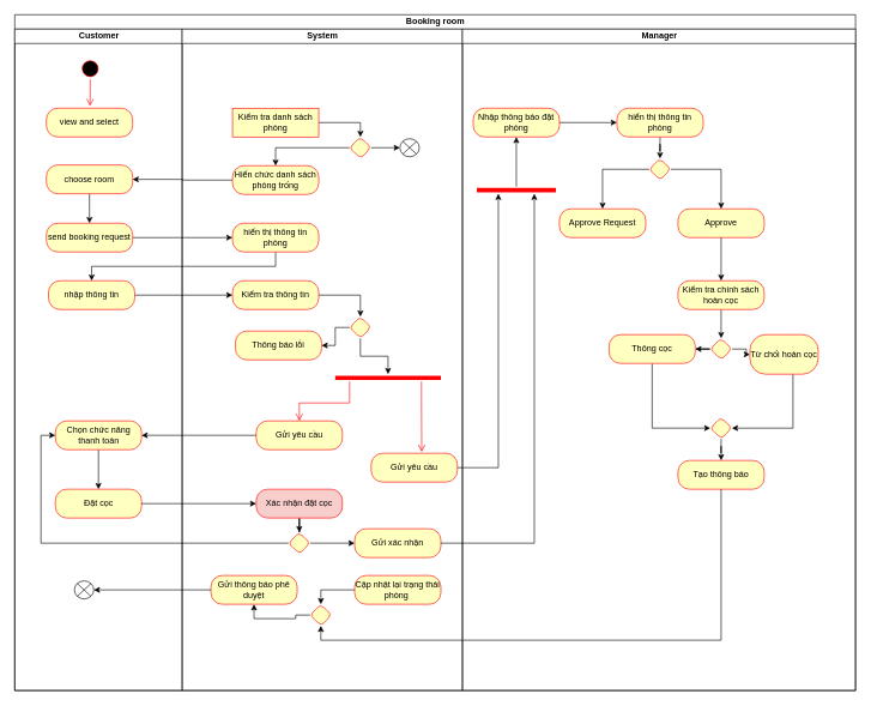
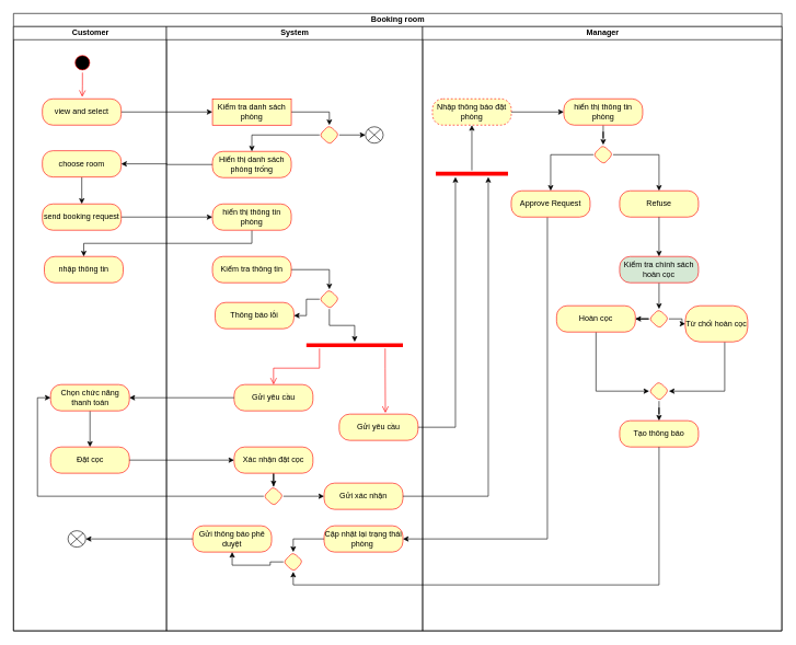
  <mxCell id="0" />
  <mxCell id="1" parent="0" />
  <mxCell id="2" value="Booking room" style="swimlane;childLayout=stackLayout;resizeParent=1;resizeParentMax=0;startSize=20;html=1;" parent="1" vertex="1"><mxGeometry x="20" width="1170.0" height="940" as="geometry" y="20" /></mxCell>
+ <mxCell id="3" style="edgeStyle=orthogonalEdgeStyle;rounded=0;orthogonalLoop=1;jettySize=auto;html=1;exitX=1;exitY=0.5;exitDx=0;exitDy=0;entryX=0;entryY=0.5;entryDx=0;entryDy=0;" parent="2" source="12" target="23" edge="1"><mxGeometry relative="1" as="geometry" /></mxCell>
  <mxCell id="4" style="edgeStyle=orthogonalEdgeStyle;rounded=0;orthogonalLoop=1;jettySize=auto;html=1;exitX=1;exitY=0.5;exitDx=0;exitDy=0;" parent="2" source="15" target="24" edge="1"><mxGeometry relative="1" as="geometry" /></mxCell>
  <mxCell id="5" style="edgeStyle=orthogonalEdgeStyle;rounded=0;orthogonalLoop=1;jettySize=auto;html=1;exitX=0.5;exitY=1;exitDx=0;exitDy=0;" parent="2" source="24" target="16" edge="1"><mxGeometry relative="1" as="geometry" /></mxCell>
  <mxCell id="6" style="edgeStyle=orthogonalEdgeStyle;rounded=0;orthogonalLoop=1;jettySize=auto;html=1;entryX=1;entryY=0.5;entryDx=0;entryDy=0;" edge="1" parent="2" source="25" target="14"><mxGeometry relative="1" as="geometry" /></mxCell>
- <mxCell id="7" style="edgeStyle=orthogonalEdgeStyle;rounded=0;orthogonalLoop=1;jettySize=auto;html=1;" edge="1" parent="2" source="16" target="31"><mxGeometry relative="1" as="geometry" /></mxCell>
  <mxCell id="8" value="" style="edgeStyle=orthogonalEdgeStyle;rounded=0;orthogonalLoop=1;jettySize=auto;html=1;" edge="1" parent="2" source="36" target="59"><mxGeometry relative="1" as="geometry"><mxPoint x="673.0" y="190" as="targetPoint" /><Array as="points"><mxPoint x="673" y="630" /></Array></mxGeometry></mxCell>
  <mxCell id="9" value="Customer" style="swimlane;startSize=20;html=1;" parent="2" vertex="1"><mxGeometry y="20" width="233.0" height="920" as="geometry" /></mxCell>
  <mxCell id="10" value="" style="ellipse;html=1;shape=startState;fillColor=#000000;strokeColor=#ff0000;" parent="9" vertex="1"><mxGeometry x="90.0" y="40" width="30" height="30" as="geometry" /></mxCell>
  <mxCell id="11" value="" style="edgeStyle=orthogonalEdgeStyle;html=1;verticalAlign=bottom;endArrow=open;endSize=8;strokeColor=#ff0000;rounded=0;entryX=0.506;entryY=-0.074;entryDx=0;entryDy=0;entryPerimeter=0;" parent="9" source="10" target="12" edge="1"><mxGeometry relative="1" as="geometry"><mxPoint x="105.0" y="100" as="targetPoint" /></mxGeometry></mxCell>
  <mxCell id="12" value="view and select" style="rounded=1;whiteSpace=wrap;html=1;arcSize=40;fontColor=#000000;fillColor=#ffffc0;strokeColor=#ff0000;" parent="9" vertex="1"><mxGeometry x="44.0" y="110" width="120" height="40" as="geometry" /></mxCell>
  <mxCell id="13" style="edgeStyle=orthogonalEdgeStyle;rounded=0;orthogonalLoop=1;jettySize=auto;html=1;entryX=0.5;entryY=0;entryDx=0;entryDy=0;" edge="1" parent="9" source="14" target="15"><mxGeometry relative="1" as="geometry" /></mxCell>
  <mxCell id="14" value="choose room" style="rounded=1;whiteSpace=wrap;html=1;arcSize=40;fontColor=#000000;fillColor=#ffffc0;strokeColor=#ff0000;" parent="9" vertex="1"><mxGeometry x="44.0" y="189" width="120" height="40" as="geometry" /></mxCell>
  <mxCell id="15" value="send booking request" style="rounded=1;whiteSpace=wrap;html=1;arcSize=40;fontColor=#000000;fillColor=#ffffc0;strokeColor=#ff0000;" parent="9" vertex="1"><mxGeometry x="44.0" y="270" width="120" height="40" as="geometry" /></mxCell>
  <mxCell id="16" value="nhập thông tin" style="rounded=1;whiteSpace=wrap;html=1;arcSize=40;fontColor=#000000;fillColor=#ffffc0;strokeColor=#ff0000;" parent="9" vertex="1"><mxGeometry x="47.0" y="350" width="120" height="40" as="geometry" /></mxCell>
  <mxCell id="17" value="" style="edgeStyle=orthogonalEdgeStyle;rounded=0;orthogonalLoop=1;jettySize=auto;html=1;" edge="1" parent="9" source="18" target="19"><mxGeometry relative="1" as="geometry" /></mxCell>
  <mxCell id="18" value="Chọn chức năng thanh toán" style="rounded=1;whiteSpace=wrap;html=1;arcSize=40;fontColor=#000000;fillColor=#ffffc0;strokeColor=#ff0000;" vertex="1" parent="9"><mxGeometry x="56.5" y="545" width="120" height="40" as="geometry" /></mxCell>
  <mxCell id="19" value="Đặt cọc" style="rounded=1;whiteSpace=wrap;html=1;arcSize=40;fontColor=#000000;fillColor=#ffffc0;strokeColor=#ff0000;" vertex="1" parent="9"><mxGeometry x="56.5" y="640" width="120" height="40" as="geometry" /></mxCell>
  <mxCell id="20" value="" style="shape=sumEllipse;perimeter=ellipsePerimeter;whiteSpace=wrap;html=1;backgroundOutline=1;" vertex="1" parent="9"><mxGeometry x="83.0" y="767.5" width="27" height="25" as="geometry" /></mxCell>
  <mxCell id="21" value="System" style="swimlane;startSize=20;html=1;" parent="2" vertex="1"><mxGeometry x="233.0" y="20" width="390" height="920" as="geometry" /></mxCell>
  <mxCell id="22" value="" style="edgeStyle=orthogonalEdgeStyle;rounded=0;orthogonalLoop=1;jettySize=auto;html=1;" edge="1" parent="21" source="23" target="28"><mxGeometry relative="1" as="geometry"><Array as="points"><mxPoint x="248" y="130" /></Array></mxGeometry></mxCell>
  <mxCell id="23" value="Kiểm tra danh sách phòng" style="whiteSpace=wrap;html=1;arcSize=40;fontColor=#000000;fillColor=#ffffc0;strokeColor=#ff0000;rounded=0;" parent="21" vertex="1"><mxGeometry x="70.0" y="110" width="120" height="40" as="geometry" /></mxCell>
  <mxCell id="24" value="hiển thị thông tin phòng" style="rounded=1;whiteSpace=wrap;html=1;arcSize=40;fontColor=#000000;fillColor=#ffffc0;strokeColor=#ff0000;" parent="21" vertex="1"><mxGeometry x="70.0" y="270" width="120" height="40" as="geometry" /></mxCell>
- <mxCell id="25" value="Hiển chức danh sách phòng trống" style="rounded=1;whiteSpace=wrap;html=1;arcSize=40;fontColor=#000000;fillColor=#ffffc0;strokeColor=#ff0000;" parent="21" vertex="1"><mxGeometry x="70.0" y="190" width="120" height="40" as="geometry" /></mxCell>
+ <mxCell id="25" value="Hiển thị danh sách phòng trống" style="rounded=1;whiteSpace=wrap;html=1;arcSize=40;fontColor=#000000;fillColor=#ffffc0;strokeColor=#ff0000;" parent="21" vertex="1"><mxGeometry x="70.0" y="190" width="120" height="40" as="geometry" /></mxCell>
  <mxCell id="26" value="" style="edgeStyle=orthogonalEdgeStyle;rounded=0;orthogonalLoop=1;jettySize=auto;html=1;" edge="1" parent="21" source="28" target="29"><mxGeometry relative="1" as="geometry" /></mxCell>
  <mxCell id="27" style="edgeStyle=orthogonalEdgeStyle;rounded=0;orthogonalLoop=1;jettySize=auto;html=1;" edge="1" parent="21" source="28" target="25"><mxGeometry relative="1" as="geometry" /></mxCell>
  <mxCell id="28" value="" style="rhombus;whiteSpace=wrap;html=1;fillColor=#ffffc0;strokeColor=#ff0000;fontColor=#000000;rounded=1;arcSize=40;" vertex="1" parent="21"><mxGeometry x="233" y="150" width="30" height="30" as="geometry" /></mxCell>
  <mxCell id="29" value="" style="shape=sumEllipse;perimeter=ellipsePerimeter;whiteSpace=wrap;html=1;backgroundOutline=1;" vertex="1" parent="21"><mxGeometry x="303" y="152.5" width="27" height="25" as="geometry" /></mxCell>
  <mxCell id="30" style="edgeStyle=orthogonalEdgeStyle;rounded=0;orthogonalLoop=1;jettySize=auto;html=1;" edge="1" parent="21" source="31" target="34"><mxGeometry relative="1" as="geometry" /></mxCell>
  <mxCell id="31" value="Kiểm tra thông tin" style="rounded=1;whiteSpace=wrap;html=1;arcSize=40;fontColor=#000000;fillColor=#ffffc0;strokeColor=#ff0000;" vertex="1" parent="21"><mxGeometry x="70.0" y="350" width="120" height="40" as="geometry" /></mxCell>
  <mxCell id="32" style="edgeStyle=orthogonalEdgeStyle;rounded=0;orthogonalLoop=1;jettySize=auto;html=1;entryX=1;entryY=0.5;entryDx=0;entryDy=0;" edge="1" parent="21" source="34" target="35"><mxGeometry relative="1" as="geometry" /></mxCell>
  <mxCell id="33" style="edgeStyle=orthogonalEdgeStyle;rounded=0;orthogonalLoop=1;jettySize=auto;html=1;" edge="1" parent="21" source="34" target="37"><mxGeometry relative="1" as="geometry" /></mxCell>
  <mxCell id="34" value="" style="rhombus;whiteSpace=wrap;html=1;fillColor=#ffffc0;strokeColor=#ff0000;fontColor=#000000;rounded=1;arcSize=40;" vertex="1" parent="21"><mxGeometry x="233" y="400" width="30" height="30" as="geometry" /></mxCell>
  <mxCell id="35" value="Thông báo lỗi" style="rounded=1;whiteSpace=wrap;html=1;arcSize=40;fontColor=#000000;fillColor=#ffffc0;strokeColor=#ff0000;" vertex="1" parent="21"><mxGeometry x="74.0" y="420" width="120" height="40" as="geometry" /></mxCell>
  <mxCell id="36" value="Gửi yêu cầu" style="rounded=1;whiteSpace=wrap;html=1;arcSize=40;fontColor=#000000;fillColor=#ffffc0;strokeColor=#ff0000;" vertex="1" parent="21"><mxGeometry x="263.0" y="590" width="120" height="40" as="geometry" /></mxCell>
  <mxCell id="37" value="" style="shape=line;html=1;strokeWidth=6;strokeColor=#ff0000;" vertex="1" parent="21"><mxGeometry x="213" y="480" width="147" height="10" as="geometry" /></mxCell>
  <mxCell id="38" value="" style="edgeStyle=orthogonalEdgeStyle;html=1;verticalAlign=bottom;endArrow=open;endSize=8;strokeColor=#ff0000;rounded=0;entryX=0.5;entryY=0;entryDx=0;entryDy=0;" edge="1" source="37" parent="21" target="40"><mxGeometry relative="1" as="geometry"><mxPoint x="233.0" y="550" as="targetPoint" /><Array as="points"><mxPoint x="233" y="520" /><mxPoint x="163" y="520" /></Array></mxGeometry></mxCell>
  <mxCell id="39" value="" style="edgeStyle=orthogonalEdgeStyle;html=1;verticalAlign=bottom;endArrow=open;endSize=8;strokeColor=#ff0000;rounded=0;entryX=0.586;entryY=-0.046;entryDx=0;entryDy=0;entryPerimeter=0;" edge="1" parent="21" source="37" target="36"><mxGeometry relative="1" as="geometry"><mxPoint x="363.0" y="580" as="targetPoint" /><mxPoint x="323.0" y="510" as="sourcePoint" /><Array as="points"><mxPoint x="333" y="520" /><mxPoint x="333" y="520" /></Array></mxGeometry></mxCell>
  <mxCell id="40" value="Gửi yêu cầu" style="rounded=1;whiteSpace=wrap;html=1;arcSize=40;fontColor=#000000;fillColor=#ffffc0;strokeColor=#ff0000;" vertex="1" parent="21"><mxGeometry x="103.0" y="545" width="120" height="40" as="geometry" /></mxCell>
  <mxCell id="41" value="" style="edgeStyle=orthogonalEdgeStyle;rounded=0;orthogonalLoop=1;jettySize=auto;html=1;" edge="1" parent="21" source="42" target="44"><mxGeometry relative="1" as="geometry" /></mxCell>
- <mxCell id="42" value="Xác nhận đặt cọc" style="rounded=1;whiteSpace=wrap;html=1;arcSize=40;fontColor=#000000;fillColor=#f8cecc;strokeColor=#ff0000;" vertex="1" parent="21"><mxGeometry x="103" y="640" width="120" height="40" as="geometry" /></mxCell>
+ <mxCell id="42" value="Xác nhận đặt cọc" style="rounded=1;whiteSpace=wrap;html=1;arcSize=40;fontColor=#000000;fillColor=#ffffc0;strokeColor=#ff0000;" vertex="1" parent="21"><mxGeometry x="103" y="640" width="120" height="40" as="geometry" /></mxCell>
  <mxCell id="43" value="" style="edgeStyle=orthogonalEdgeStyle;rounded=0;orthogonalLoop=1;jettySize=auto;html=1;" edge="1" parent="21" source="44" target="45"><mxGeometry relative="1" as="geometry" /></mxCell>
  <mxCell id="44" value="" style="rhombus;whiteSpace=wrap;html=1;fillColor=#ffffc0;strokeColor=#ff0000;fontColor=#000000;rounded=1;arcSize=40;" vertex="1" parent="21"><mxGeometry x="148" y="700" width="30" height="30" as="geometry" /></mxCell>
  <mxCell id="45" value="Gửi xác nhận" style="rounded=1;whiteSpace=wrap;html=1;arcSize=40;fontColor=#000000;fillColor=#ffffc0;strokeColor=#ff0000;" vertex="1" parent="21"><mxGeometry x="240.0" y="695" width="120" height="40" as="geometry" /></mxCell>
  <mxCell id="46" value="" style="edgeStyle=orthogonalEdgeStyle;rounded=0;orthogonalLoop=1;jettySize=auto;html=1;entryX=0.5;entryY=0;entryDx=0;entryDy=0;" edge="1" parent="21" source="47" target="50"><mxGeometry relative="1" as="geometry" /></mxCell>
  <mxCell id="47" value="Cập nhật lại trạng thái phòng&amp;nbsp;" style="rounded=1;whiteSpace=wrap;html=1;arcSize=40;fontColor=#000000;fillColor=#ffffc0;strokeColor=#ff0000;" vertex="1" parent="21"><mxGeometry x="240.0" y="760" width="120" height="40" as="geometry" /></mxCell>
  <mxCell id="48" value="Gửi thông báo phê duyệt" style="rounded=1;whiteSpace=wrap;html=1;arcSize=40;fontColor=#000000;fillColor=#ffffc0;strokeColor=#ff0000;" vertex="1" parent="21"><mxGeometry x="40.0" y="760" width="120" height="40" as="geometry" /></mxCell>
  <mxCell id="49" style="edgeStyle=orthogonalEdgeStyle;rounded=0;orthogonalLoop=1;jettySize=auto;html=1;entryX=0.5;entryY=1;entryDx=0;entryDy=0;" edge="1" parent="21" source="50" target="48"><mxGeometry relative="1" as="geometry" /></mxCell>
  <mxCell id="50" value="" style="rhombus;whiteSpace=wrap;html=1;fillColor=#ffffc0;strokeColor=#ff0000;fontColor=#000000;rounded=1;arcSize=40;" vertex="1" parent="21"><mxGeometry x="178" y="800" width="30" height="30" as="geometry" /></mxCell>
  <mxCell id="51" style="edgeStyle=orthogonalEdgeStyle;rounded=0;orthogonalLoop=1;jettySize=auto;html=1;" edge="1" parent="2" source="40" target="18"><mxGeometry relative="1" as="geometry" /></mxCell>
  <mxCell id="52" value="" style="edgeStyle=orthogonalEdgeStyle;rounded=0;orthogonalLoop=1;jettySize=auto;html=1;" edge="1" parent="2" source="19" target="42"><mxGeometry relative="1" as="geometry" /></mxCell>
  <mxCell id="53" style="edgeStyle=orthogonalEdgeStyle;rounded=0;orthogonalLoop=1;jettySize=auto;html=1;entryX=0;entryY=0.5;entryDx=0;entryDy=0;" edge="1" parent="2" source="44" target="18"><mxGeometry relative="1" as="geometry" /></mxCell>
  <mxCell id="54" style="edgeStyle=orthogonalEdgeStyle;rounded=0;orthogonalLoop=1;jettySize=auto;html=1;" edge="1" parent="2" source="45" target="59"><mxGeometry relative="1" as="geometry"><mxPoint x="743.0" y="190.0" as="targetPoint" /><Array as="points"><mxPoint x="723" y="735" /></Array></mxGeometry></mxCell>
+ <mxCell id="55" value="" style="edgeStyle=orthogonalEdgeStyle;rounded=0;orthogonalLoop=1;jettySize=auto;html=1;" edge="1" parent="2" source="67" target="47"><mxGeometry relative="1" as="geometry"><Array as="points"><mxPoint x="813" y="800" /></Array></mxGeometry></mxCell>
  <mxCell id="56" style="edgeStyle=orthogonalEdgeStyle;rounded=0;orthogonalLoop=1;jettySize=auto;html=1;entryX=1;entryY=0.5;entryDx=0;entryDy=0;" edge="1" parent="2" source="48" target="20"><mxGeometry relative="1" as="geometry"><mxPoint x="103.0" y="800" as="targetPoint" /></mxGeometry></mxCell>
  <mxCell id="57" value="Manager" style="swimlane;startSize=20;html=1;" parent="2" vertex="1"><mxGeometry x="623.0" y="20" width="547" height="920" as="geometry" /></mxCell>
  <mxCell id="58" value="" style="edgeStyle=orthogonalEdgeStyle;rounded=0;orthogonalLoop=1;jettySize=auto;html=1;" edge="1" parent="57" source="59" target="61"><mxGeometry relative="1" as="geometry" /></mxCell>
  <mxCell id="59" value="" style="shape=line;html=1;strokeWidth=6;strokeColor=#ff0000;" vertex="1" parent="57"><mxGeometry x="20" y="219" width="110" height="10" as="geometry" /></mxCell>
  <mxCell id="60" value="" style="edgeStyle=orthogonalEdgeStyle;rounded=0;orthogonalLoop=1;jettySize=auto;html=1;" edge="1" parent="57" source="61" target="63"><mxGeometry relative="1" as="geometry" /></mxCell>
- <mxCell id="61" value="Nhập thông báo đặt phòng" style="rounded=1;whiteSpace=wrap;html=1;arcSize=40;fontColor=#000000;fillColor=#ffffc0;strokeColor=#ff0000;" vertex="1" parent="57"><mxGeometry x="15.0" y="110" width="120" height="40" as="geometry" /></mxCell>
+ <mxCell id="61" value="Nhập thông báo đặt phòng" style="rounded=1;whiteSpace=wrap;html=1;arcSize=40;fontColor=#000000;fillColor=#ffffc0;strokeColor=#ff0000;dashed=1;" vertex="1" parent="57"><mxGeometry x="15.0" y="110" width="120" height="40" as="geometry" /></mxCell>
  <mxCell id="62" value="" style="edgeStyle=orthogonalEdgeStyle;rounded=0;orthogonalLoop=1;jettySize=auto;html=1;" edge="1" parent="57" source="63" target="66"><mxGeometry relative="1" as="geometry" /></mxCell>
  <mxCell id="63" value="hiển thị thông tin phòng" style="rounded=1;whiteSpace=wrap;html=1;arcSize=40;fontColor=#000000;fillColor=#ffffc0;strokeColor=#ff0000;" vertex="1" parent="57"><mxGeometry x="215.0" y="110" width="120" height="40" as="geometry" /></mxCell>
  <mxCell id="64" style="edgeStyle=orthogonalEdgeStyle;rounded=0;orthogonalLoop=1;jettySize=auto;html=1;entryX=0.5;entryY=0;entryDx=0;entryDy=0;" edge="1" parent="57" source="66" target="67"><mxGeometry relative="1" as="geometry" /></mxCell>
  <mxCell id="65" style="edgeStyle=orthogonalEdgeStyle;rounded=0;orthogonalLoop=1;jettySize=auto;html=1;entryX=0.5;entryY=0;entryDx=0;entryDy=0;" edge="1" parent="57" source="66" target="68"><mxGeometry relative="1" as="geometry" /></mxCell>
  <mxCell id="66" value="" style="rhombus;whiteSpace=wrap;html=1;fillColor=#ffffc0;strokeColor=#ff0000;fontColor=#000000;rounded=1;arcSize=40;" vertex="1" parent="57"><mxGeometry x="260" y="180" width="30" height="30" as="geometry" /></mxCell>
  <mxCell id="67" value="Approve Request" style="rounded=1;whiteSpace=wrap;html=1;arcSize=40;fontColor=#000000;fillColor=#ffffc0;strokeColor=#ff0000;" vertex="1" parent="57"><mxGeometry x="135.0" y="250" width="120" height="40" as="geometry" /></mxCell>
- <mxCell id="68" value="Approve" style="rounded=1;whiteSpace=wrap;html=1;arcSize=40;fontColor=#000000;fillColor=#ffffc0;strokeColor=#ff0000;" vertex="1" parent="57"><mxGeometry x="300.0" y="250" width="120" height="40" as="geometry" /></mxCell>
+ <mxCell id="68" value="Refuse" style="rounded=1;whiteSpace=wrap;html=1;arcSize=40;fontColor=#000000;fillColor=#ffffc0;strokeColor=#ff0000;" vertex="1" parent="57"><mxGeometry x="300.0" y="250" width="120" height="40" as="geometry" /></mxCell>
  <mxCell id="69" value="" style="edgeStyle=orthogonalEdgeStyle;rounded=0;orthogonalLoop=1;jettySize=auto;html=1;exitX=0.5;exitY=1;exitDx=0;exitDy=0;" edge="1" parent="57" source="68" target="71"><mxGeometry relative="1" as="geometry"><mxPoint x="360.0" y="380" as="sourcePoint" /></mxGeometry></mxCell>
  <mxCell id="70" value="" style="edgeStyle=orthogonalEdgeStyle;rounded=0;orthogonalLoop=1;jettySize=auto;html=1;" edge="1" parent="57" source="71" target="73"><mxGeometry relative="1" as="geometry" /></mxCell>
- <mxCell id="71" value="Kiểm tra chính sách hoàn cọc" style="rounded=1;whiteSpace=wrap;html=1;arcSize=40;fontColor=#000000;fillColor=#ffffc0;strokeColor=#ff0000;" vertex="1" parent="57"><mxGeometry x="300.0" y="350" width="120" height="40" as="geometry" /></mxCell>
+ <mxCell id="71" value="Kiểm tra chính sách hoàn cọc" style="rounded=1;whiteSpace=wrap;html=1;arcSize=40;fontColor=#000000;fillColor=#d5e8d4;strokeColor=#ff0000;" vertex="1" parent="57"><mxGeometry x="300.0" y="350" width="120" height="40" as="geometry" /></mxCell>
  <mxCell id="72" value="" style="edgeStyle=orthogonalEdgeStyle;rounded=0;orthogonalLoop=1;jettySize=auto;html=1;" edge="1" parent="57" source="73" target="75"><mxGeometry relative="1" as="geometry" /></mxCell>
  <mxCell id="73" value="" style="rhombus;whiteSpace=wrap;html=1;fillColor=#ffffc0;strokeColor=#ff0000;fontColor=#000000;rounded=1;arcSize=40;" vertex="1" parent="57"><mxGeometry x="345" y="430" width="30" height="30" as="geometry" /></mxCell>
  <mxCell id="74" style="edgeStyle=orthogonalEdgeStyle;rounded=0;orthogonalLoop=1;jettySize=auto;html=1;entryX=0;entryY=0.5;entryDx=0;entryDy=0;" edge="1" parent="57" source="75" target="80"><mxGeometry relative="1" as="geometry"><Array as="points"><mxPoint x="264" y="555" /></Array></mxGeometry></mxCell>
- <mxCell id="75" value="Thông cọc" style="rounded=1;whiteSpace=wrap;html=1;arcSize=40;fontColor=#000000;fillColor=#ffffc0;strokeColor=#ff0000;" vertex="1" parent="57"><mxGeometry x="204.0" y="425" width="120" height="40" as="geometry" /></mxCell>
+ <mxCell id="75" value="Hoàn cọc" style="rounded=1;whiteSpace=wrap;html=1;arcSize=40;fontColor=#000000;fillColor=#ffffc0;strokeColor=#ff0000;" vertex="1" parent="57"><mxGeometry x="204.0" y="425" width="120" height="40" as="geometry" /></mxCell>
  <mxCell id="76" style="edgeStyle=orthogonalEdgeStyle;rounded=0;orthogonalLoop=1;jettySize=auto;html=1;entryX=1;entryY=0.5;entryDx=0;entryDy=0;" edge="1" parent="57" source="77" target="80"><mxGeometry relative="1" as="geometry"><Array as="points"><mxPoint x="460" y="555" /></Array></mxGeometry></mxCell>
  <mxCell id="77" value="Từ chối hoàn cọc" style="rounded=1;whiteSpace=wrap;html=1;arcSize=40;fontColor=#000000;fillColor=#ffffc0;strokeColor=#ff0000;" vertex="1" parent="57"><mxGeometry x="400.0" y="425" width="95" height="55" as="geometry" /></mxCell>
  <mxCell id="78" value="" style="edgeStyle=orthogonalEdgeStyle;rounded=0;orthogonalLoop=1;jettySize=auto;html=1;" edge="1" parent="57" source="73" target="77"><mxGeometry relative="1" as="geometry" /></mxCell>
  <mxCell id="79" value="" style="edgeStyle=orthogonalEdgeStyle;rounded=0;orthogonalLoop=1;jettySize=auto;html=1;" edge="1" parent="57" source="80" target="81"><mxGeometry relative="1" as="geometry" /></mxCell>
  <mxCell id="80" value="" style="rhombus;whiteSpace=wrap;html=1;fillColor=#ffffc0;strokeColor=#ff0000;fontColor=#000000;rounded=1;arcSize=50;" vertex="1" parent="57"><mxGeometry x="345" y="540" width="30" height="30" as="geometry" /></mxCell>
  <mxCell id="81" value="Tạo thông báo" style="rounded=1;whiteSpace=wrap;html=1;arcSize=40;fontColor=#000000;fillColor=#ffffc0;strokeColor=#ff0000;" vertex="1" parent="57"><mxGeometry x="300.0" y="600" width="120" height="40" as="geometry" /></mxCell>
  <mxCell id="82" style="edgeStyle=orthogonalEdgeStyle;rounded=0;orthogonalLoop=1;jettySize=auto;html=1;entryX=0.5;entryY=1;entryDx=0;entryDy=0;" edge="1" parent="2" source="81" target="50"><mxGeometry relative="1" as="geometry"><mxPoint x="513.0" y="880" as="targetPoint" /><Array as="points"><mxPoint x="983" y="870" /><mxPoint x="426" y="870" /></Array></mxGeometry></mxCell>
